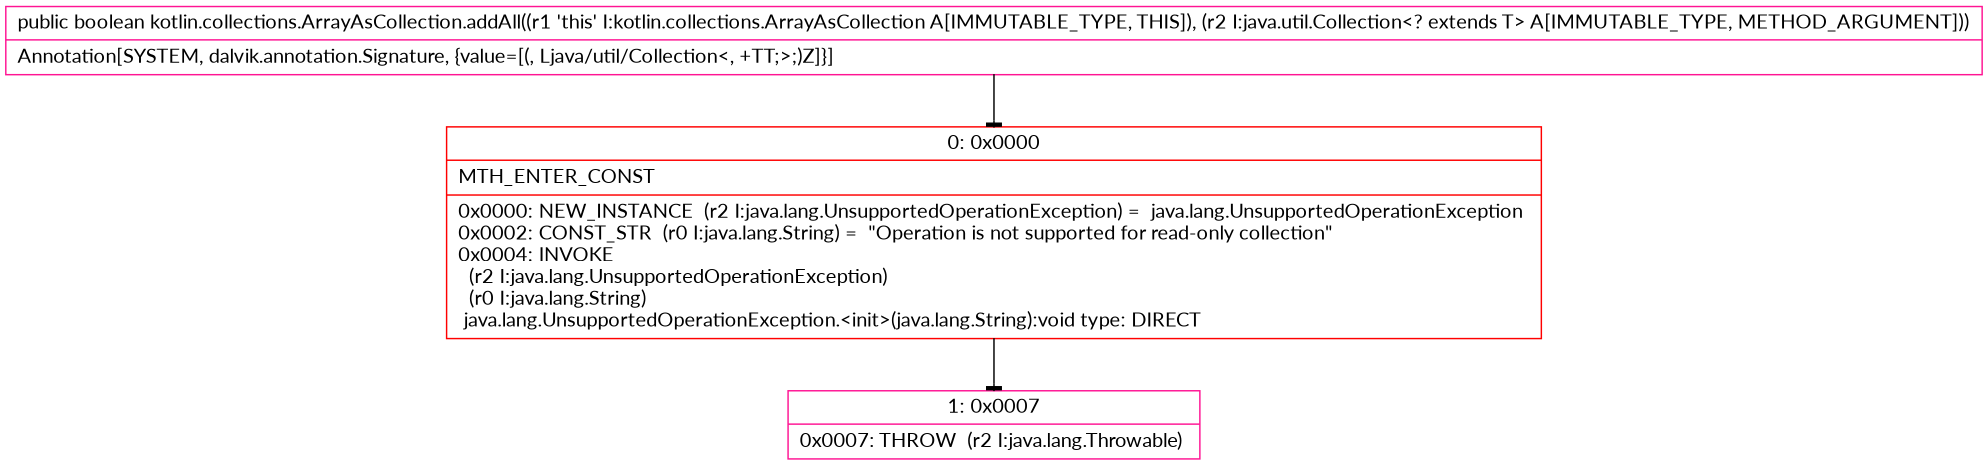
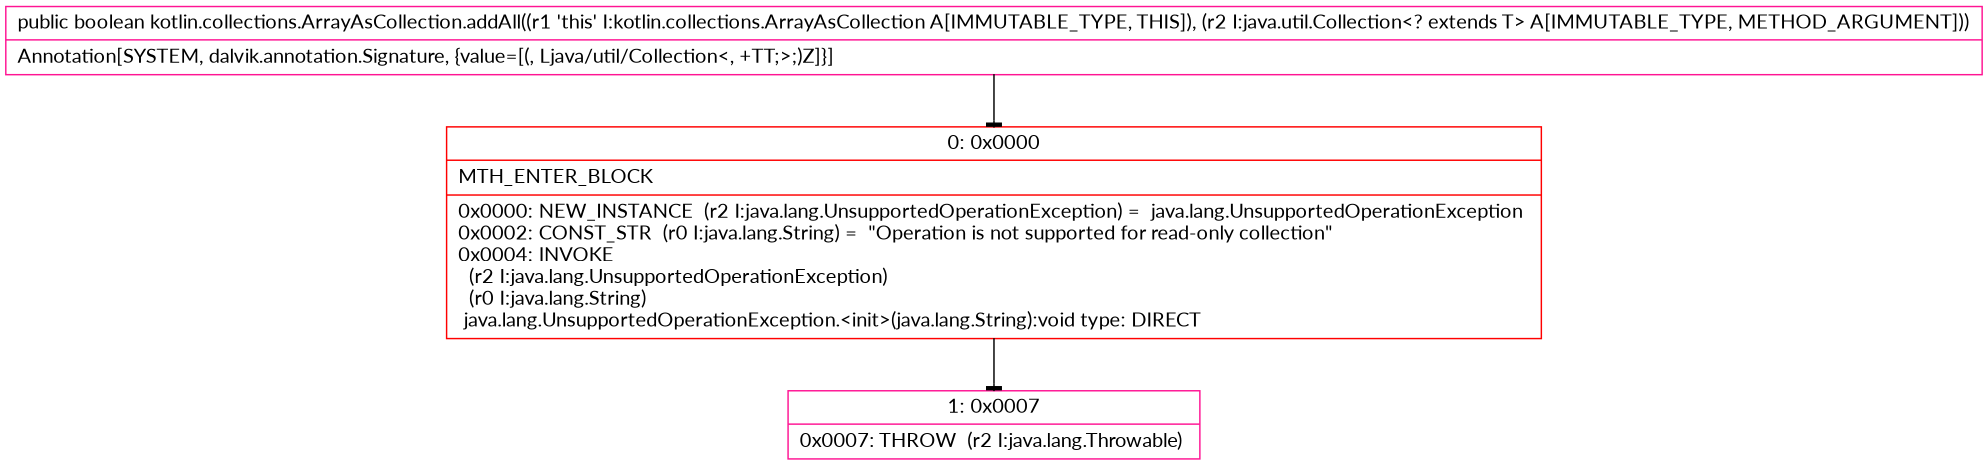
  digraph {
    fontname=Lato
    node [shape=record color=deeppink fontname=Lato]
    edge [arrowhead=tee fontname=Lato]
-   n1 [label="{0\:\ 0x0000|MTH_ENTER_CONST\l|0x0000: NEW_INSTANCE  (r2 I:java.lang.UnsupportedOperationException) =  java.lang.UnsupportedOperationException \l0x0002: CONST_STR  (r0 I:java.lang.String) =  \"Operation is not supported for read\-only collection\" \l0x0004: INVOKE  \l  (r2 I:java.lang.UnsupportedOperationException)\l  (r0 I:java.lang.String)\l java.lang.UnsupportedOperationException.\<init\>(java.lang.String):void type: DIRECT \l}" color=red]
+   n1 [label="{0\:\ 0x0000|MTH_ENTER_BLOCK\l|0x0000: NEW_INSTANCE  (r2 I:java.lang.UnsupportedOperationException) =  java.lang.UnsupportedOperationException \l0x0002: CONST_STR  (r0 I:java.lang.String) =  \"Operation is not supported for read\-only collection\" \l0x0004: INVOKE  \l  (r2 I:java.lang.UnsupportedOperationException)\l  (r0 I:java.lang.String)\l java.lang.UnsupportedOperationException.\<init\>(java.lang.String):void type: DIRECT \l}" color=red]
    n2 [label="{1\:\ 0x0007|0x0007: THROW  (r2 I:java.lang.Throwable) \l}"]
    n3 [label="{public boolean kotlin.collections.ArrayAsCollection.addAll((r1 'this' I:kotlin.collections.ArrayAsCollection A[IMMUTABLE_TYPE, THIS]), (r2 I:java.util.Collection\<? extends T\> A[IMMUTABLE_TYPE, METHOD_ARGUMENT]))  | Annotation[SYSTEM, dalvik.annotation.Signature, \{value=[(, Ljava\/util\/Collection\<, +TT;\>;)Z]\}]\l}"]
    n1 -> n2
    n3 -> n1
  }
